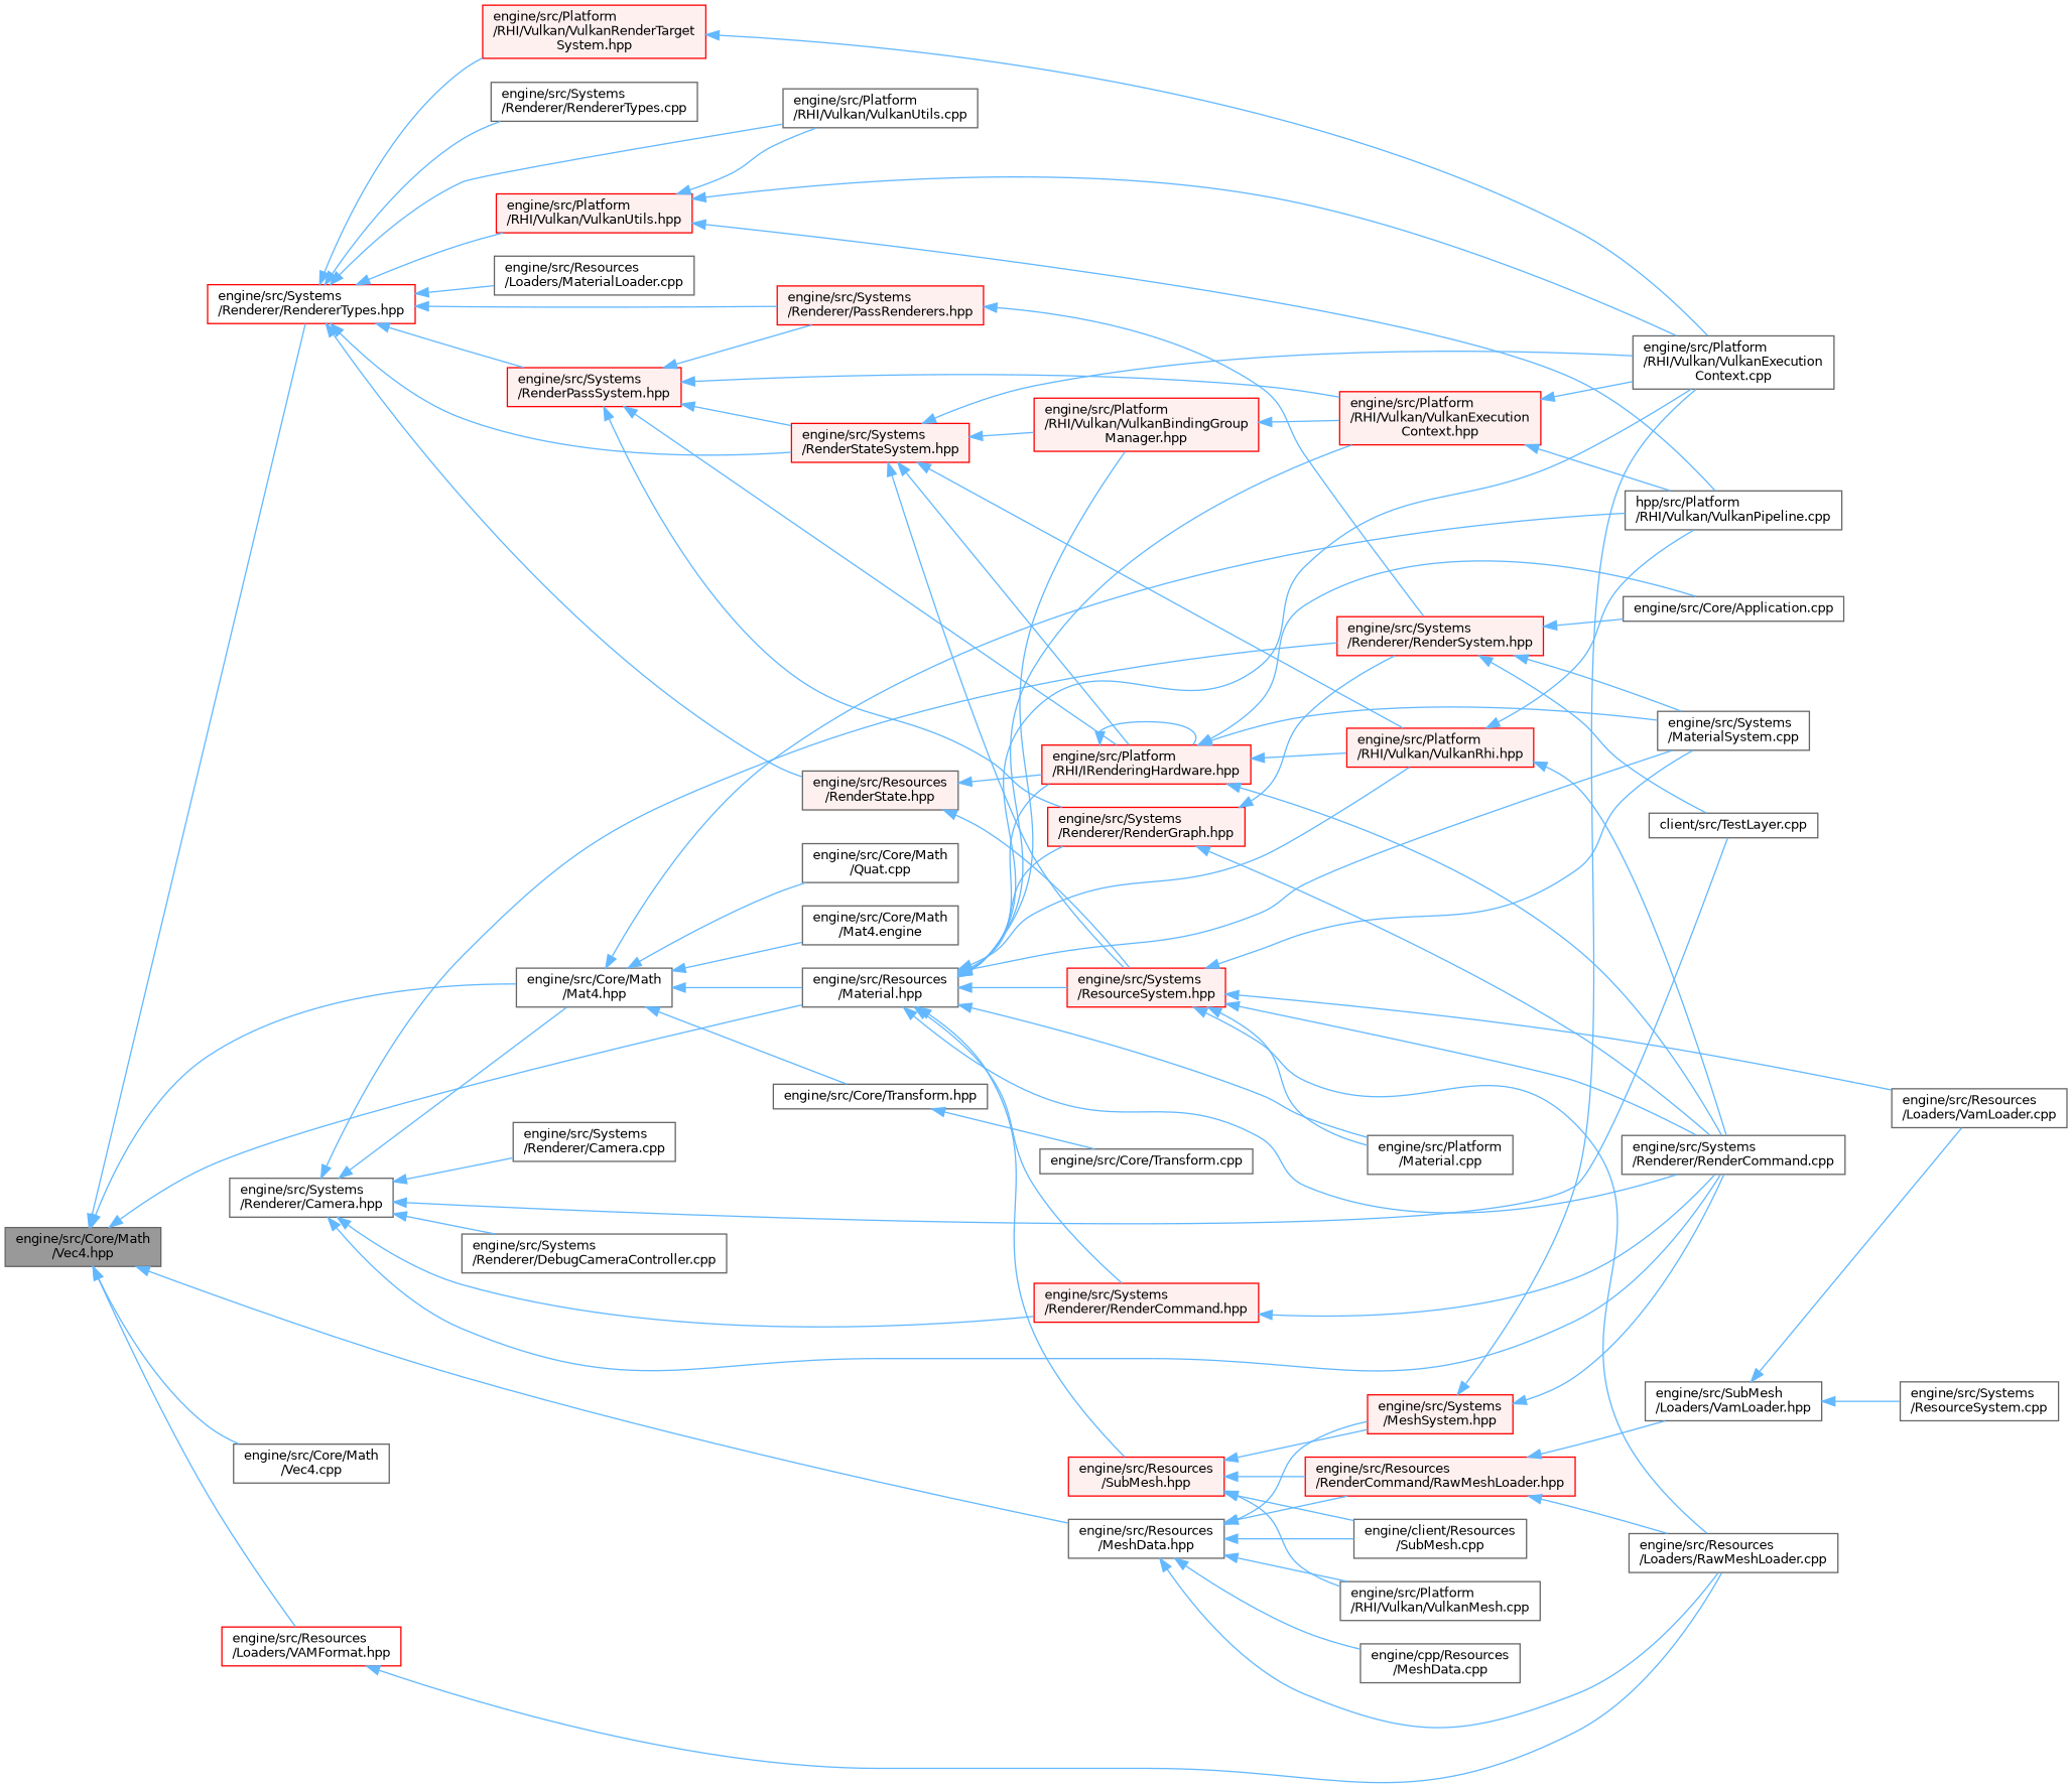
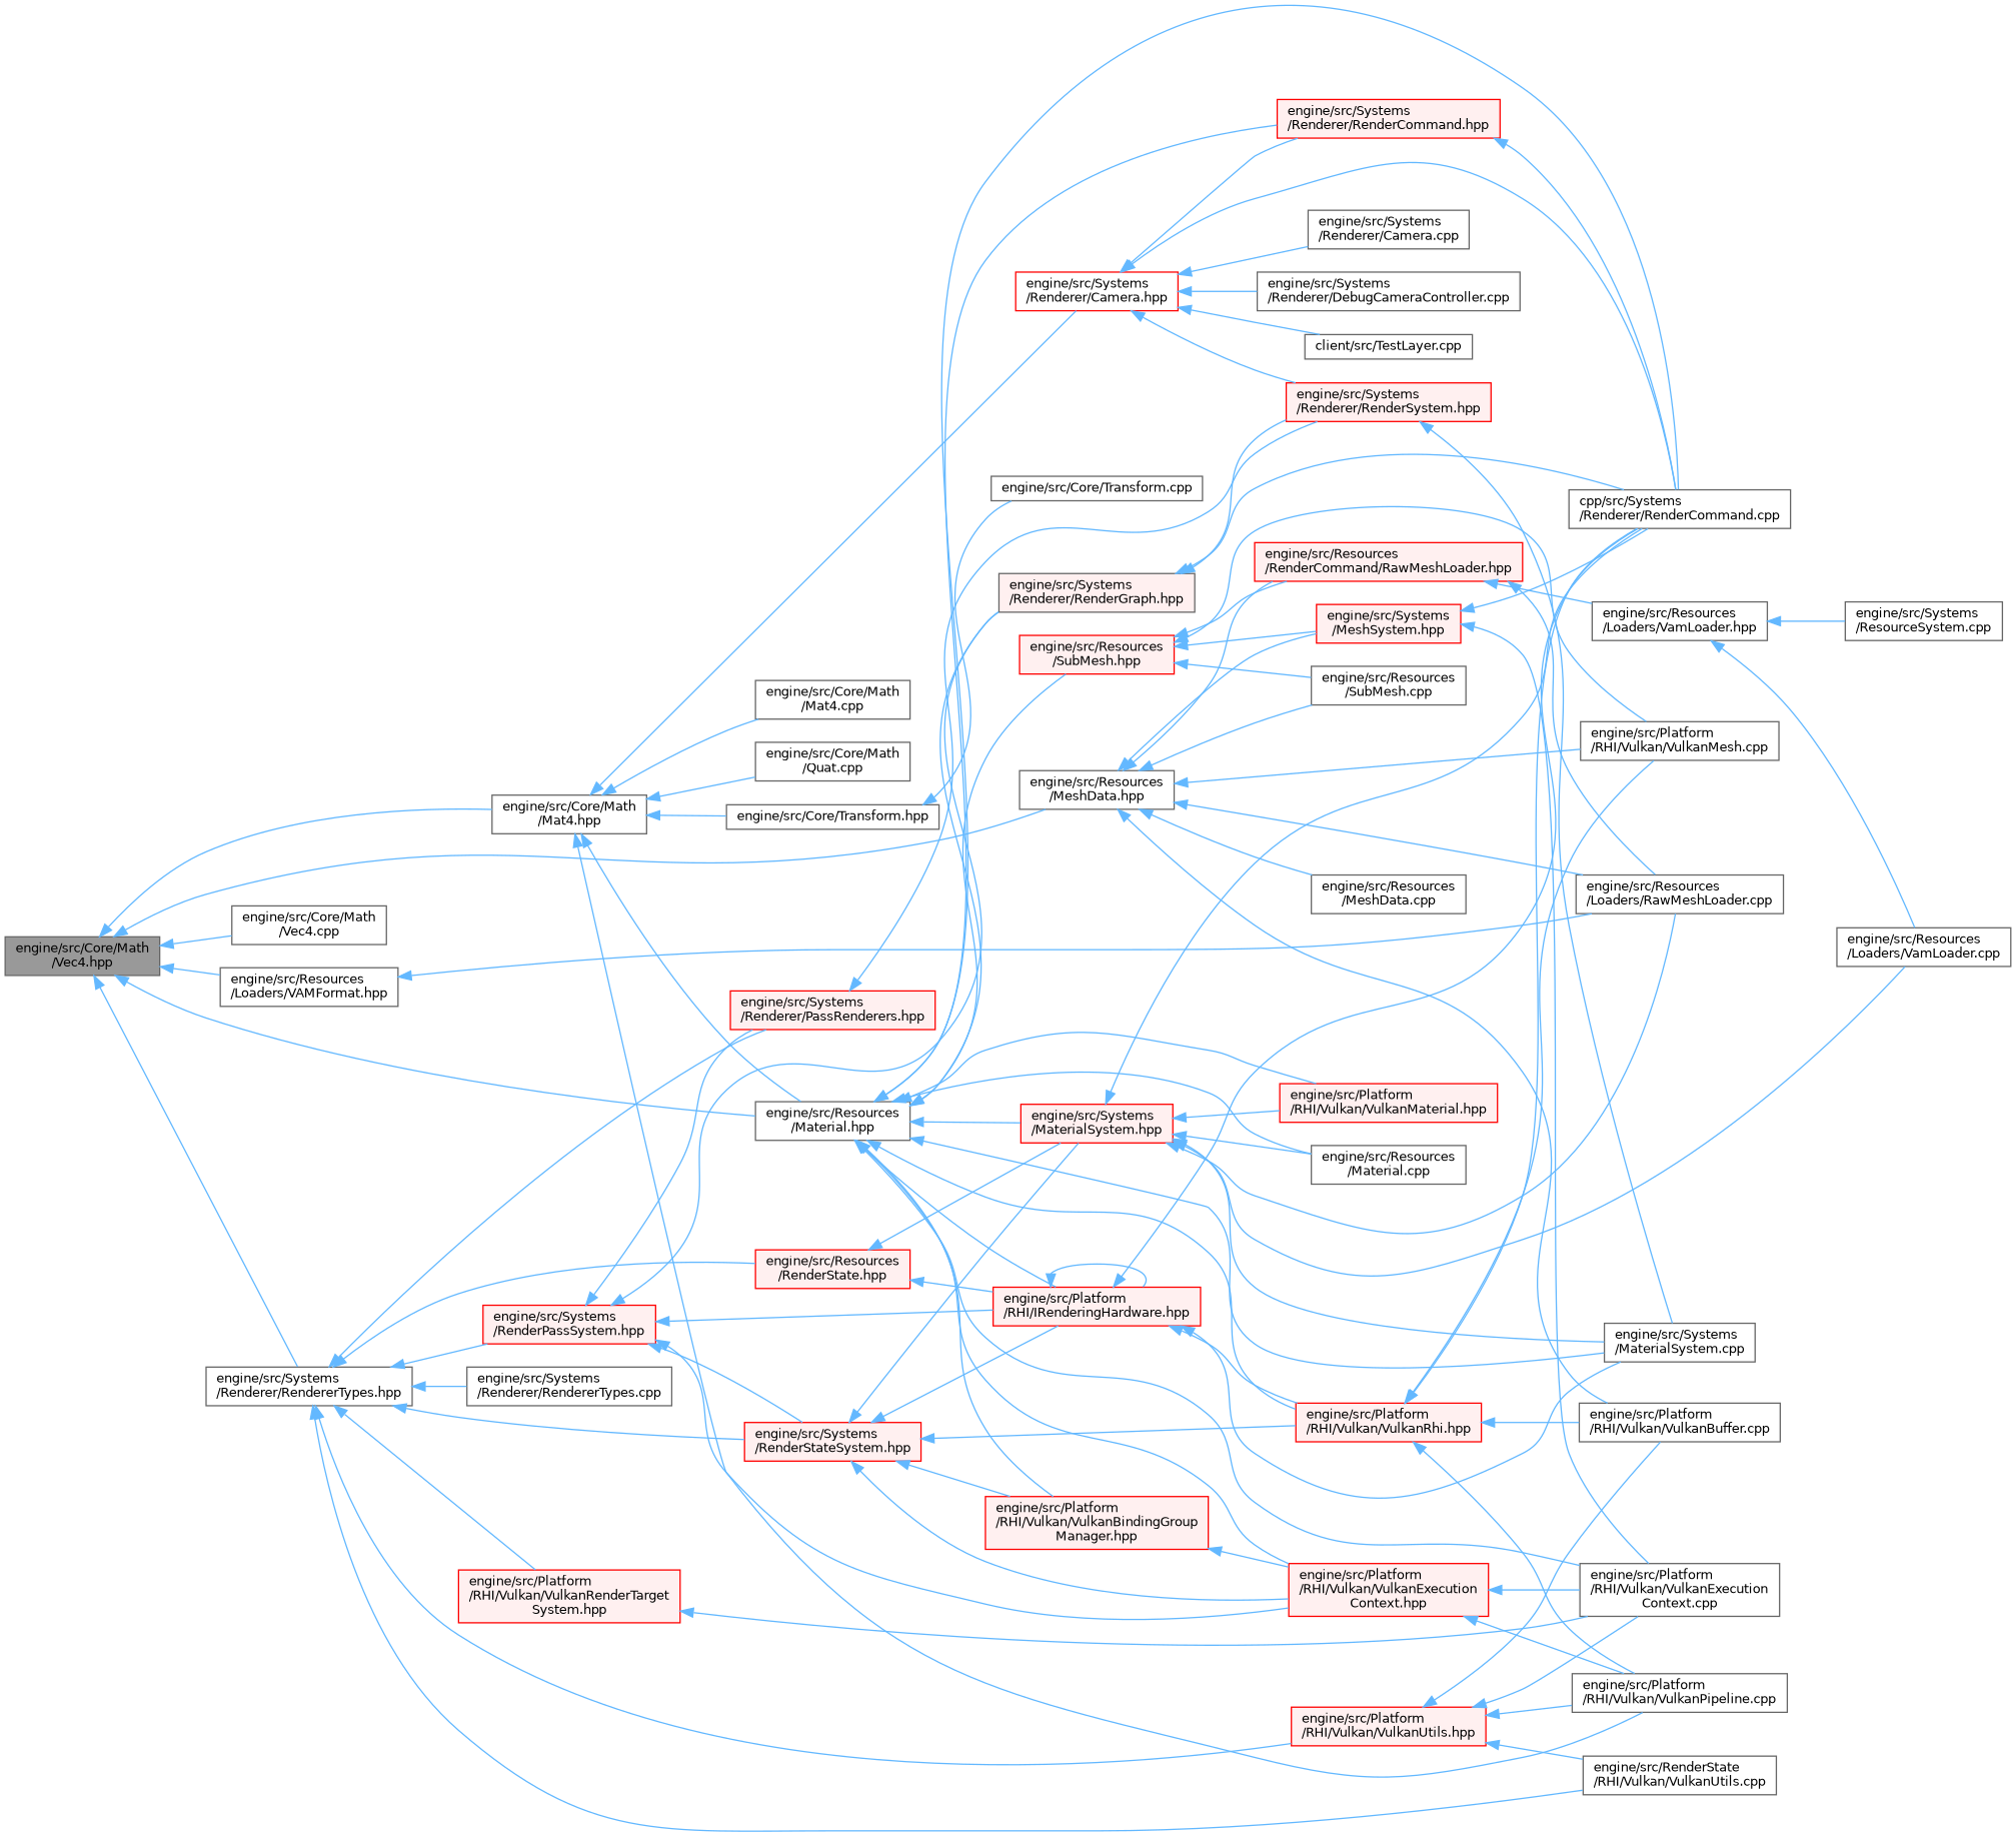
  digraph {
    rankdir=LR
    node [color=grey40 fillcolor=white fontname=Helvetica fontsize=10 shape=box style=filled]
    edge [color=steelblue1 dir=back fontname=Helvetica fontsize=10 labelfontname=Helvetica labelfontsize=10 style=solid]
    n1 [color=gray40 fillcolor=grey60 fontcolor=black height=0.2 label="engine/src/Core/Math\l/Vec4.hpp" width=0.4]
    n2 [height=0.2 label="engine/src/Core/Math\l/Mat4.hpp" width=0.4]
    n3 [height=0.2 label="engine/src/Resources\l/Material.hpp" width=0.4]
    n4 [height=0.2 label="engine/src/Core/Math\l/Vec4.cpp" width=0.4]
-   n5 [color=red height=0.2 label="engine/src/Resources\l/Loaders/VAMFormat.hpp" width=0.4]
+   n5 [height=0.2 label="engine/src/Resources\l/Loaders/VAMFormat.hpp" width=0.4]
    n6 [height=0.2 label="engine/src/Resources\l/MeshData.hpp" width=0.4]
-   n7 [color=red height=0.2 label="engine/src/Systems\l/Renderer/RendererTypes.hpp" width=0.4]
-   n8 [height=0.2 label="engine/src/Core/Math\l/Mat4.engine" width=0.4]
+   n7 [height=0.2 label="engine/src/Systems\l/Renderer/RendererTypes.hpp" width=0.4]
+   n8 [height=0.2 label="engine/src/Core/Math\l/Mat4.cpp" width=0.4]
    n9 [height=0.2 label="engine/src/Core/Math\l/Quat.cpp" width=0.4]
    n10 [height=0.2 label="engine/src/Core/Transform.hpp" width=0.4]
-   n11 [height=0.2 label="hpp/src/Platform\l/RHI/Vulkan/VulkanPipeline.cpp" width=0.4]
-   n12 [height=0.2 label="engine/src/Systems\l/Renderer/Camera.hpp" width=0.4]
+   n11 [height=0.2 label="engine/src/Platform\l/RHI/Vulkan/VulkanPipeline.cpp" width=0.4]
+   n12 [color=red height=0.2 label="engine/src/Systems\l/Renderer/Camera.hpp" width=0.4]
    n13 [color=red fillcolor="#FFF0F0" height=0.2 label="engine/src/Platform\l/RHI/IRenderingHardware.hpp" width=0.4]
    n14 [color=red fillcolor="#FFF0F0" height=0.2 label="engine/src/Platform\l/RHI/Vulkan/VulkanRhi.hpp" width=0.4]
-   n15 [height=0.2 label="engine/src/Systems\l/Renderer/RenderCommand.cpp" width=0.4]
+   n15 [height=0.2 label="cpp/src/Systems\l/Renderer/RenderCommand.cpp" width=0.4]
    n16 [height=0.2 label="engine/src/Systems\l/MaterialSystem.cpp" width=0.4]
    n17 [color=red fillcolor="#FFF0F0" height=0.2 label="engine/src/Platform\l/RHI/Vulkan/VulkanBindingGroup\lManager.hpp" width=0.4]
    n18 [color=red fillcolor="#FFF0F0" height=0.2 label="engine/src/Platform\l/RHI/Vulkan/VulkanExecution\lContext.hpp" width=0.4]
    n19 [height=0.2 label="engine/src/Platform\l/RHI/Vulkan/VulkanExecution\lContext.cpp" width=0.4]
-   n21 [height=0.2 label="engine/src/Platform\l/Material.cpp" width=0.4]
+   n20 [color=red fillcolor="#FFF0F0" height=0.2 label="engine/src/Platform\l/RHI/Vulkan/VulkanMaterial.hpp" width=0.4]
+   n21 [height=0.2 label="engine/src/Resources\l/Material.cpp" width=0.4]
    n22 [color=red fillcolor="#FFF0F0" height=0.2 label="engine/src/Resources\l/SubMesh.hpp" width=0.4]
-   n23 [color=red fillcolor="#FFF0F0" height=0.2 label="engine/src/Systems\l/ResourceSystem.hpp" width=0.4]
+   n23 [color=red fillcolor="#FFF0F0" height=0.2 label="engine/src/Systems\l/MaterialSystem.hpp" width=0.4]
    n24 [color=red fillcolor="#FFF0F0" height=0.2 label="engine/src/Systems\l/Renderer/RenderCommand.hpp" width=0.4]
-   n25 [color=red fillcolor="#FFF0F0" height=0.2 label="engine/src/Systems\l/Renderer/RenderGraph.hpp" width=0.4]
+   n25 [fillcolor="#FFF0F0" height=0.2 label="engine/src/Systems\l/Renderer/RenderGraph.hpp" width=0.4]
    n26 [height=0.2 label="engine/src/Resources\l/Loaders/RawMeshLoader.cpp" width=0.4]
+   n27 [height=0.2 label="engine/src/Platform\l/RHI/Vulkan/VulkanBuffer.cpp" width=0.4]
    n28 [height=0.2 label="engine/src/Platform\l/RHI/Vulkan/VulkanMesh.cpp" width=0.4]
    n29 [color=red fillcolor="#FFF0F0" height=0.2 label="engine/src/Resources\l/RenderCommand/RawMeshLoader.hpp" width=0.4]
-   n30 [height=0.2 label="engine/client/Resources\l/SubMesh.cpp" width=0.4]
+   n30 [height=0.2 label="engine/src/Resources\l/SubMesh.cpp" width=0.4]
    n31 [color=red fillcolor="#FFF0F0" height=0.2 label="engine/src/Systems\l/MeshSystem.hpp" width=0.4]
-   n32 [height=0.2 label="engine/cpp/Resources\l/MeshData.cpp" width=0.4]
+   n32 [height=0.2 label="engine/src/Resources\l/MeshData.cpp" width=0.4]
    n33 [color=red fillcolor="#FFF0F0" height=0.2 label="engine/src/Platform\l/RHI/Vulkan/VulkanRenderTarget\lSystem.hpp" width=0.4]
-   n34 [height=0.2 label="engine/src/Platform\l/RHI/Vulkan/VulkanUtils.cpp" width=0.4]
+   n34 [height=0.2 label="engine/src/RenderState\l/RHI/Vulkan/VulkanUtils.cpp" width=0.4]
    n35 [color=red fillcolor="#FFF0F0" height=0.2 label="engine/src/Platform\l/RHI/Vulkan/VulkanUtils.hpp" width=0.4]
-   n36 [height=0.2 label="engine/src/Resources\l/Loaders/MaterialLoader.cpp" width=0.4]
-   n37 [fillcolor="#FFF0F0" height=0.2 label="engine/src/Resources\l/RenderState.hpp" width=0.4]
+   n37 [color=red fillcolor="#FFF0F0" height=0.2 label="engine/src/Resources\l/RenderState.hpp" width=0.4]
    n38 [color=red fillcolor="#FFF0F0" height=0.2 label="engine/src/Systems\l/RenderStateSystem.hpp" width=0.4]
    n39 [color=red fillcolor="#FFF0F0" height=0.2 label="engine/src/Systems\l/RenderPassSystem.hpp" width=0.4]
    n40 [color=red fillcolor="#FFF0F0" height=0.2 label="engine/src/Systems\l/Renderer/PassRenderers.hpp" width=0.4]
    n41 [height=0.2 label="engine/src/Systems\l/Renderer/RendererTypes.cpp" width=0.4]
    n42 [height=0.2 label="engine/src/Core/Transform.cpp" width=0.4]
    n43 [color=red fillcolor="#FFF0F0" height=0.2 label="engine/src/Systems\l/Renderer/RenderSystem.hpp" width=0.4]
    n44 [height=0.2 label="client/src/TestLayer.cpp" width=0.4]
    n45 [height=0.2 label="engine/src/Systems\l/Renderer/Camera.cpp" width=0.4]
    n46 [height=0.2 label="engine/src/Systems\l/Renderer/DebugCameraController.cpp" width=0.4]
-   n47 [height=0.2 label="engine/src/Core/Application.cpp" width=0.4]
    n48 [height=0.2 label="engine/src/Resources\l/Loaders/VamLoader.cpp" width=0.4]
-   n49 [height=0.2 label="engine/src/SubMesh\l/Loaders/VamLoader.hpp" width=0.4]
+   n49 [height=0.2 label="engine/src/Resources\l/Loaders/VamLoader.hpp" width=0.4]
    n50 [height=0.2 label="engine/src/Systems\l/ResourceSystem.cpp" width=0.4]
    n1 -> n2
    n1 -> n3
    n1 -> n4
    n1 -> n5
    n1 -> n6
    n1 -> n7
    n2 -> n3
    n2 -> n8
    n2 -> n9
    n2 -> n10
    n2 -> n11
-   n12 -> n2
+   n2 -> n12
    n3 -> n13
    n3 -> n14
    n3 -> n15
    n3 -> n16
    n3 -> n17
    n3 -> n18
    n3 -> n19
+   n3 -> n20
    n3 -> n21
    n3 -> n22
    n3 -> n23
    n3 -> n24
    n3 -> n25
    n5 -> n26
    n6 -> n26
+   n6 -> n27
    n6 -> n28
    n6 -> n29
    n6 -> n30
    n6 -> n31
    n6 -> n32
    n7 -> n33
    n7 -> n34
    n7 -> n35
-   n7 -> n36
    n7 -> n37
    n7 -> n38
    n7 -> n39
    n7 -> n40
    n7 -> n41
    n10 -> n42
    n12 -> n15
    n12 -> n24
    n12 -> n43
    n12 -> n44
    n12 -> n45
    n12 -> n46
    n13 -> n13
    n13 -> n14
    n13 -> n15
    n13 -> n16
-   n13 -> n47
    n14 -> n11
    n14 -> n15
+   n14 -> n27
+   n14 -> n28
    n17 -> n18
    n18 -> n11
    n18 -> n19
    n22 -> n28
    n22 -> n29
    n22 -> n30
    n22 -> n31
    n23 -> n15
    n23 -> n16
+   n23 -> n20
    n23 -> n21
    n23 -> n26
    n23 -> n48
    n24 -> n15
    n25 -> n15
    n25 -> n43
    n29 -> n26
    n29 -> n49
    n31 -> n15
    n31 -> n19
    n33 -> n19
    n35 -> n11
    n35 -> n19
+   n35 -> n27
    n35 -> n34
    n37 -> n13
    n37 -> n23
    n38 -> n13
    n38 -> n14
    n38 -> n17
-   n38 -> n19
+   n38 -> n18
    n38 -> n23
    n39 -> n13
    n39 -> n18
    n39 -> n25
    n39 -> n38
    n39 -> n40
    n40 -> n43
    n43 -> n16
-   n43 -> n44
-   n43 -> n47
    n49 -> n48
    n49 -> n50
  }
